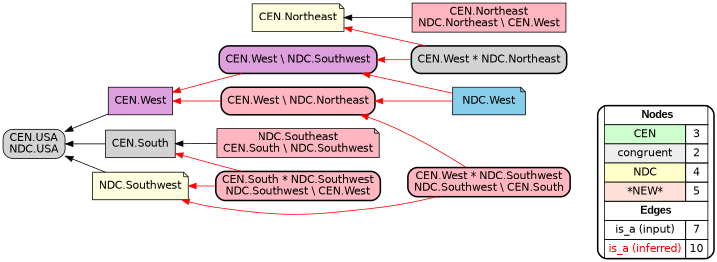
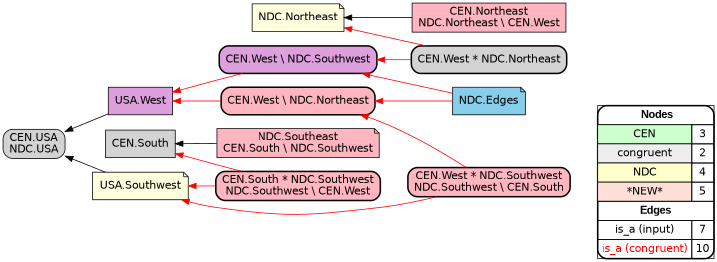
  digraph {
    rankdir=RL
    node [fillcolor=lightpink fontname=helvetica shape=box style=filled]
    edge [arrowhead=normal color="#FF0000" constraint=true penwidth=1 style=solid]
-   n1 [fillcolor=white label=<   <TABLE BORDER="0" CELLBORDER="1" CELLSPACING="0" CELLPADDING="4">  <TR> <TD COLSPAN="2"><font face="Arial Black"> Nodes</font></TD> </TR>  <TR>   <TD bgcolor="#CCFFCC" fontname="helvetica">CEN</TD>   <TD>3</TD>   </TR>  <TR>   <TD bgcolor="#EEEEEE" fontname="helvetica">congruent</TD>   <TD>2</TD>   </TR>  <TR>   <TD bgcolor="#FFFFCC" fontname="helvetica">NDC</TD>   <TD>4</TD>   </TR>  <TR>   <TD bgcolor="#FFE0D8" fontname="helvetica">*NEW*</TD>   <TD>5</TD>   </TR>  <TR> <TD COLSPAN="2"><font face = "Arial Black"> Edges </font></TD> </TR>  <TR>   <TD><font color ="#000000">is_a (input)</font></TD><TD>7</TD> </TR> <TR>   <TD><font color ="#FF0000">is_a (inferred)</font></TD><TD>10</TD> </TR> </TABLE>   > margin=0 style="filled,rounded,bold"]
-   "NDC.Northeast" [fillcolor=lightyellow shape=note label="CEN.Northeast"]
+   n1 [fillcolor=white label=<   <TABLE BORDER="0" CELLBORDER="1" CELLSPACING="0" CELLPADDING="4">  <TR> <TD COLSPAN="2"><font face="Arial Black"> Nodes</font></TD> </TR>  <TR>   <TD bgcolor="#CCFFCC" fontname="helvetica">CEN</TD>   <TD>3</TD>   </TR>  <TR>   <TD bgcolor="#EEEEEE" fontname="helvetica">congruent</TD>   <TD>2</TD>   </TR>  <TR>   <TD bgcolor="#FFFFCC" fontname="helvetica">NDC</TD>   <TD>4</TD>   </TR>  <TR>   <TD bgcolor="#FFE0D8" fontname="helvetica">*NEW*</TD>   <TD>5</TD>   </TR>  <TR> <TD COLSPAN="2"><font face = "Arial Black"> Edges </font></TD> </TR>  <TR>   <TD><font color ="#000000">is_a (input)</font></TD><TD>7</TD> </TR> <TR>   <TD><font color ="#FF0000">is_a (congruent)</font></TD><TD>10</TD> </TR> </TABLE>   > margin=0 style="filled,rounded,bold"]
+   "NDC.Northeast" [fillcolor=lightyellow shape=note]
    "CEN.Northeast\nNDC.Northeast \\ CEN.West"
    "CEN.South" [fillcolor=lightgrey]
    "CEN.USA\nNDC.USA" [fillcolor=lightgrey style="filled,rounded"]
-   "CEN.West" [fillcolor=plum]
-   "NDC.Southwest" [fillcolor=lightyellow shape=note]
-   "NDC.West" [fillcolor=skyblue shape=note]
+   "CEN.West" [fillcolor=plum label="USA.West"]
+   "NDC.Southwest" [fillcolor=lightyellow shape=note label="USA.Southwest"]
+   "NDC.West" [fillcolor=skyblue shape=note label="NDC.Edges"]
    "CEN.West \\ NDC.Northeast" [style="filled,rounded,bold"]
    "CEN.West \\ NDC.Southwest" [fillcolor=plum style="filled,rounded,bold"]
    "NDC.Southeast\nCEN.South \\ NDC.Southwest" [shape=note]
    "CEN.West * NDC.Southwest\nNDC.Southwest \\ CEN.South" [style="filled,rounded,bold"]
    "CEN.South * NDC.Southwest\nNDC.Southwest \\ CEN.West" [style="filled,rounded,bold"]
    "CEN.West * NDC.Northeast" [fillcolor=lightgrey style="filled,rounded,bold"]
    subgraph sub_1 {
      rank=source
      n1
    }
    "CEN.Northeast\nNDC.Northeast \\ CEN.West" -> "NDC.Northeast" [color="#000000"]
-   "CEN.South" -> "CEN.USA\nNDC.USA" [color="#000000"]
    "CEN.West" -> "CEN.USA\nNDC.USA" [color="#000000"]
    "NDC.Southwest" -> "CEN.USA\nNDC.USA" [color="#000000"]
    "NDC.West" -> "CEN.West \\ NDC.Northeast"
    "NDC.West" -> "CEN.West \\ NDC.Southwest"
    "CEN.West \\ NDC.Northeast" -> "CEN.West"
    "CEN.West \\ NDC.Southwest" -> "CEN.West"
    "NDC.Southeast\nCEN.South \\ NDC.Southwest" -> "CEN.South" [color="#000000"]
    "CEN.West * NDC.Southwest\nNDC.Southwest \\ CEN.South" -> "NDC.Southwest"
    "CEN.West * NDC.Southwest\nNDC.Southwest \\ CEN.South" -> "CEN.West \\ NDC.Northeast"
    "CEN.South * NDC.Southwest\nNDC.Southwest \\ CEN.West" -> "CEN.South"
    "CEN.South * NDC.Southwest\nNDC.Southwest \\ CEN.West" -> "NDC.Southwest"
    "CEN.West * NDC.Northeast" -> "NDC.Northeast"
    "CEN.West * NDC.Northeast" -> "CEN.West \\ NDC.Southwest"
  }
